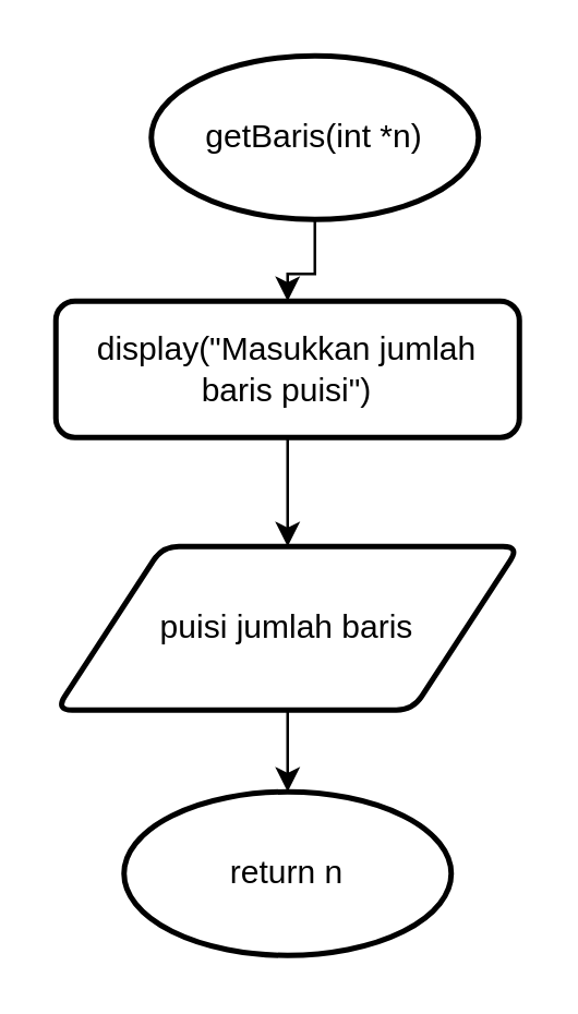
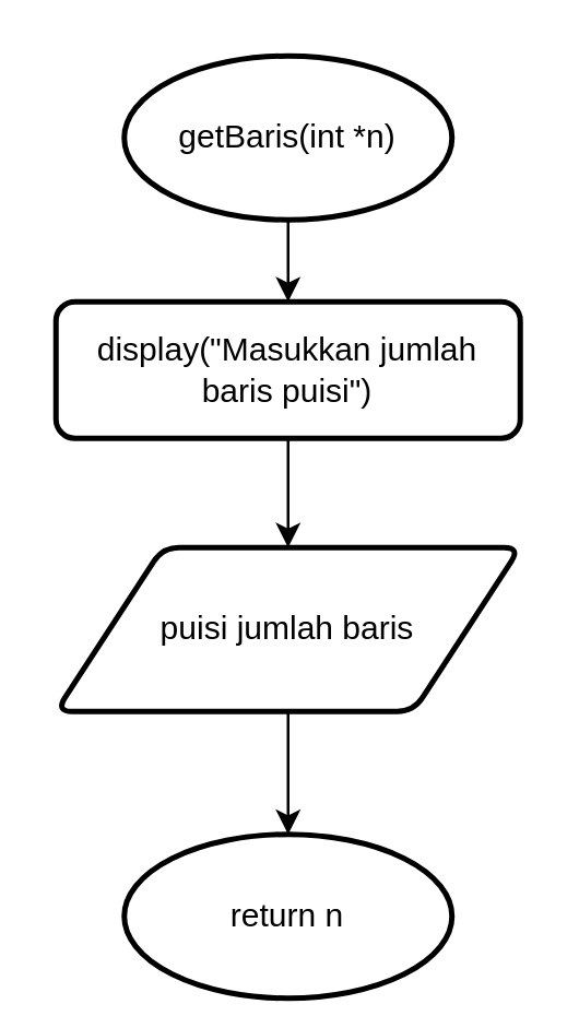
  <mxCell id="0" />
  <mxCell id="1" parent="0" />
  <mxCell id="2" style="edgeStyle=orthogonalEdgeStyle;rounded=0;orthogonalLoop=1;jettySize=auto;html=1;exitX=0.5;exitY=1;exitDx=0;exitDy=0;exitPerimeter=0;" parent="1" source="3" target="5" edge="1"><mxGeometry relative="1" as="geometry" /></mxCell>
- <mxCell id="3" value="getBaris(int *n)" style="strokeWidth=2;html=1;shape=mxgraph.flowchart.start_1;whiteSpace=wrap;" parent="1" vertex="1"><mxGeometry x="55" y="20" width="120" height="60" as="geometry" /></mxCell>
+ <mxCell id="3" value="getBaris(int *n)" style="strokeWidth=2;html=1;shape=mxgraph.flowchart.start_1;whiteSpace=wrap;" parent="1" vertex="1"><mxGeometry x="45" y="20" width="120" height="60" as="geometry" /></mxCell>
  <mxCell id="4" style="edgeStyle=orthogonalEdgeStyle;rounded=0;orthogonalLoop=1;jettySize=auto;html=1;exitX=0.5;exitY=1;exitDx=0;exitDy=0;entryX=0.5;entryY=0;entryDx=0;entryDy=0;" parent="1" source="5" target="7" edge="1"><mxGeometry relative="1" as="geometry"><mxPoint x="105" y="190" as="targetPoint" /></mxGeometry></mxCell>
  <mxCell id="5" value="display(&quot;Masukkan jumlah baris puisi&quot;)" style="rounded=1;whiteSpace=wrap;html=1;absoluteArcSize=1;arcSize=14;strokeWidth=2;" parent="1" vertex="1"><mxGeometry x="20" y="110" width="170" height="50" as="geometry" /></mxCell>
- <mxCell id="6" value="return n" style="strokeWidth=2;html=1;shape=mxgraph.flowchart.start_1;whiteSpace=wrap;" parent="1" vertex="1"><mxGeometry x="45" y="290" width="120" height="60" as="geometry" /></mxCell>
+ <mxCell id="6" value="return n" style="strokeWidth=2;html=1;shape=mxgraph.flowchart.start_1;whiteSpace=wrap;" parent="1" vertex="1"><mxGeometry x="45" y="305" width="120" height="60" as="geometry" /></mxCell>
  <mxCell id="7" value="puisi jumlah baris" style="shape=parallelogram;html=1;strokeWidth=2;perimeter=parallelogramPerimeter;whiteSpace=wrap;rounded=1;arcSize=12;size=0.23;" vertex="1" parent="1"><mxGeometry x="20" y="200" width="170" height="60" as="geometry" /></mxCell>
  <mxCell id="8" style="edgeStyle=orthogonalEdgeStyle;rounded=0;orthogonalLoop=1;jettySize=auto;html=1;exitX=0.5;exitY=1;exitDx=0;exitDy=0;entryX=0.5;entryY=0;entryDx=0;entryDy=0;entryPerimeter=0;" edge="1" parent="1" source="7" target="6"><mxGeometry relative="1" as="geometry" /></mxCell>
